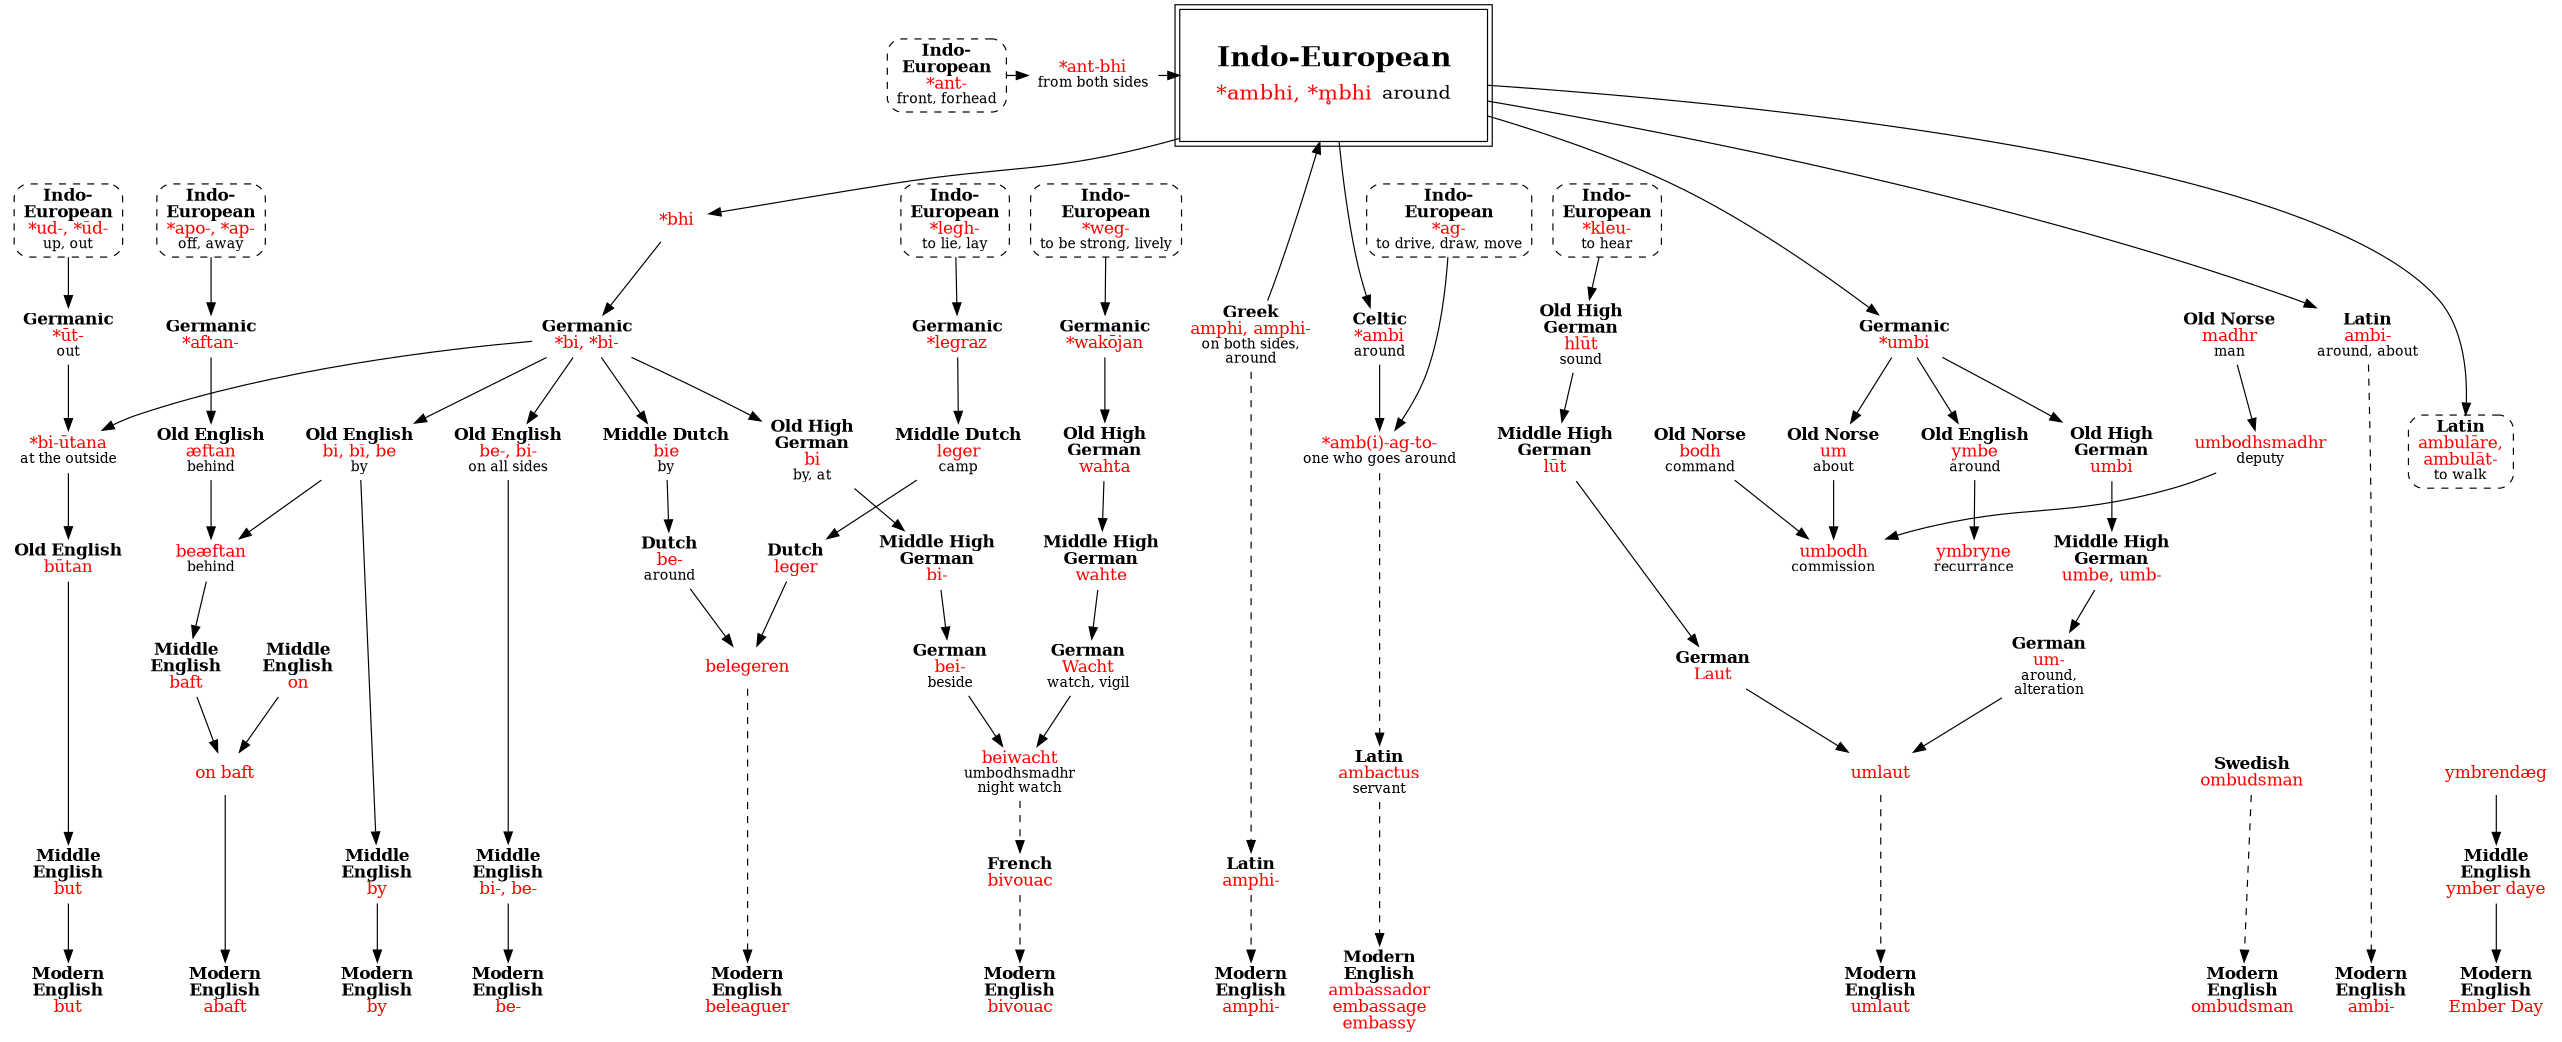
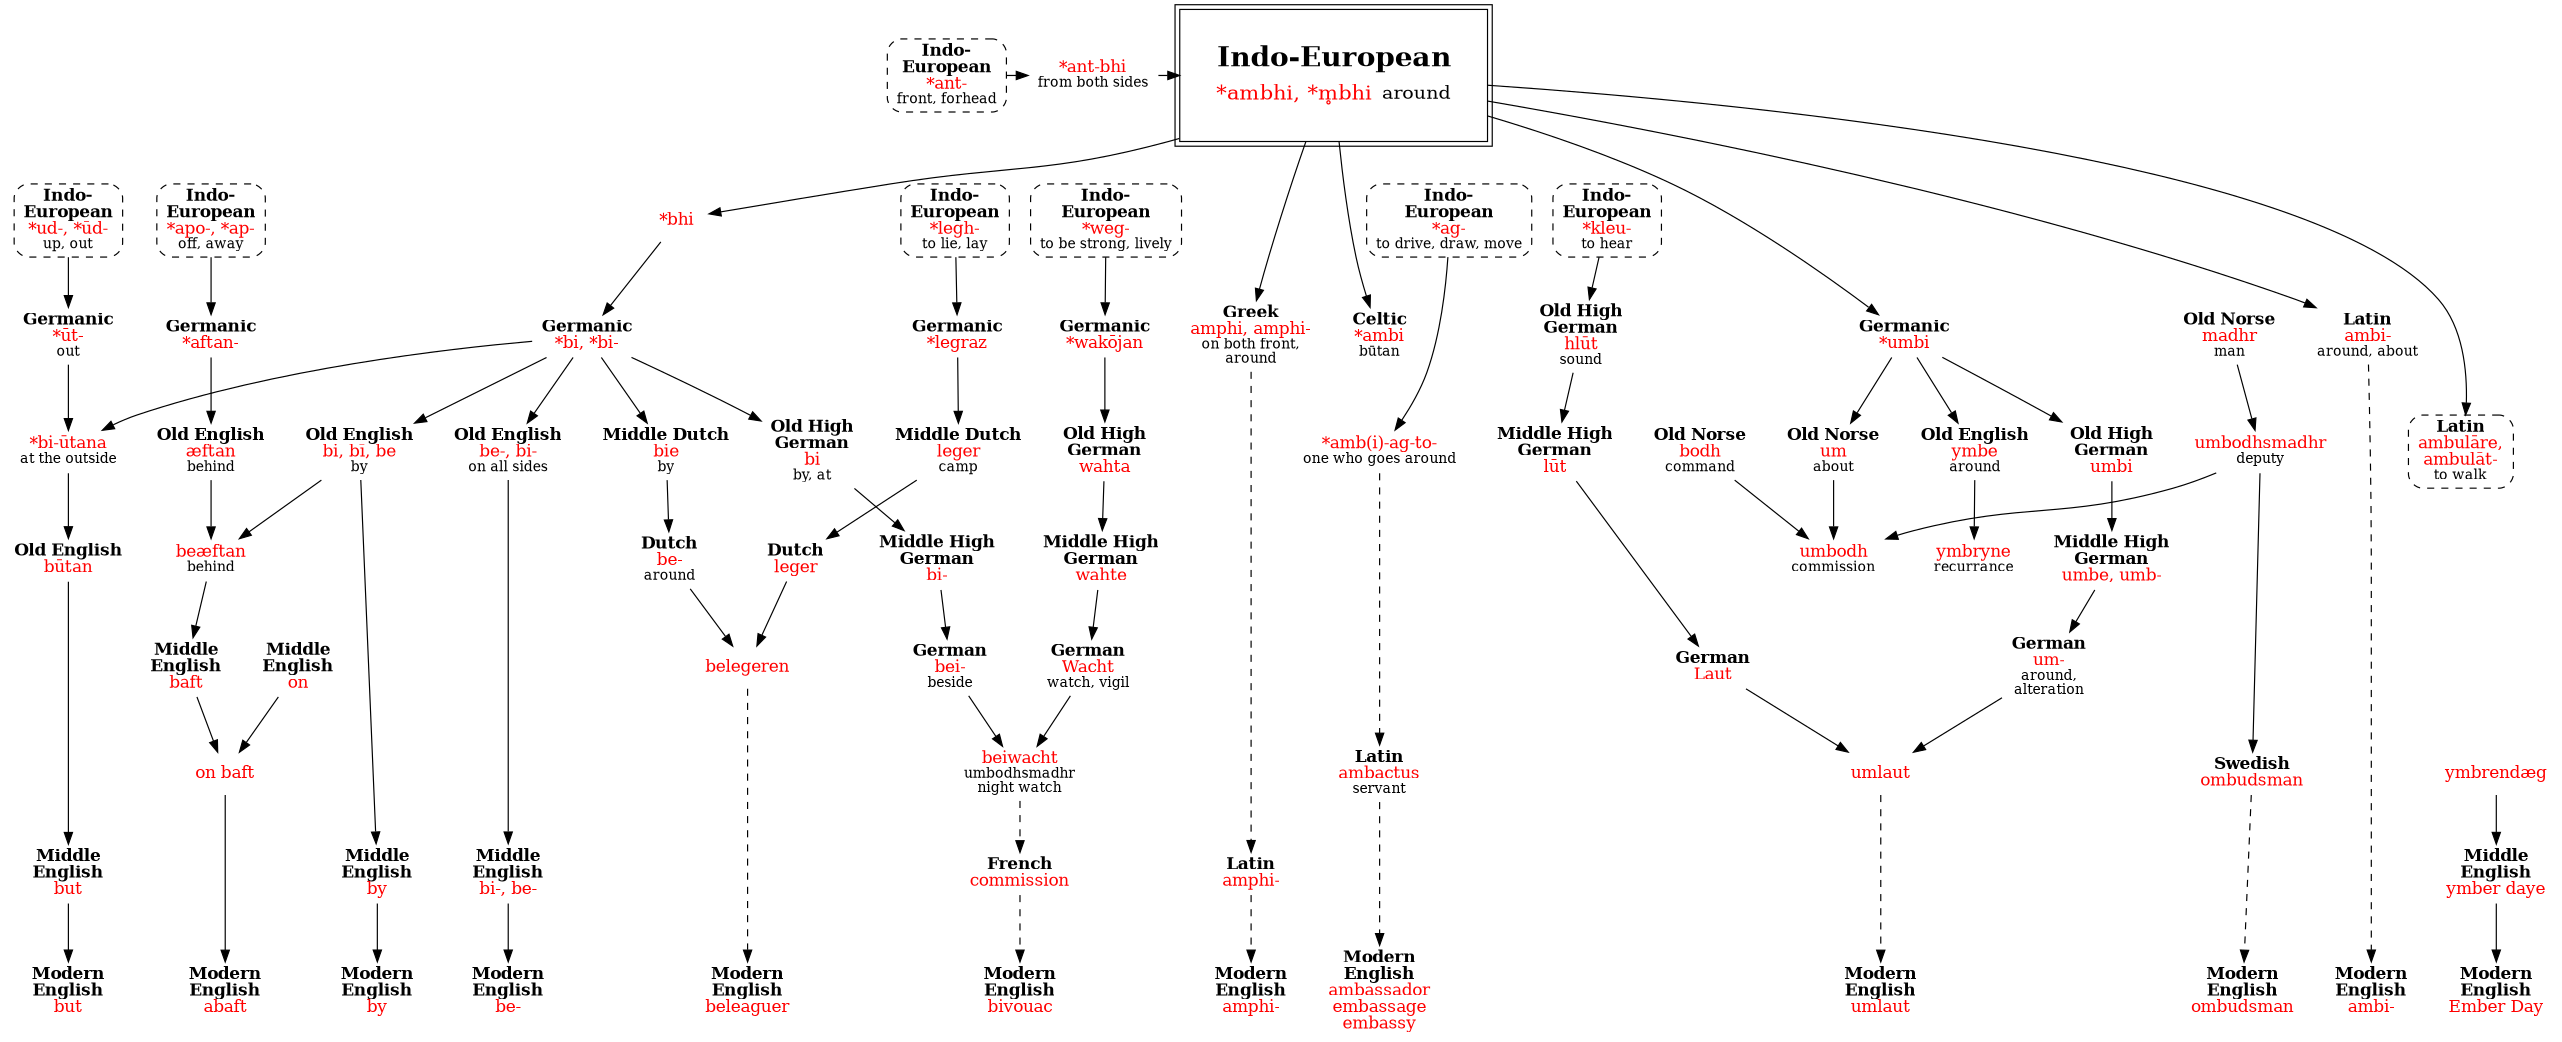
  strict digraph {
    node [shape=none]
    n1 [label=<<table border="0"><tr><td colspan="2"><font point-size="24"><b>Indo-European</b></font></td></tr><tr><td><font point-size="18" color="red">*ambhi, *m̥bhi</font></td><td><font point-size="16">around</font></td></tr></table>> margin=.3 peripheries=2 shape=box]
    n2 [label=<<b>Indo-<br/>European</b><br/><font color="red">*ant-</font><br/><font point-size="12">front, forhead</font>> shape=box style="dashed,rounded"]
    n3 [label=<<font color="red">*ant-bhi</font><br/><font point-size="12">from both sides</font>>]
    n4 [label=<<b>Modern<br/>English</b><br/><font color="red">by</font>>]
    n5 [label=<<b>Modern<br/>English</b><br/><font color="red">but</font>>]
    n6 [label=<<b>Modern<br/>English</b><br/><font color="red">abaft</font>>]
    n7 [label=<<b>Modern<br/>English</b><br/><font color="red">be-</font>>]
    n8 [label=<<b>Modern<br/>English</b><br/><font color="red">beleaguer</font>>]
    n9 [label=<<b>Modern<br/>English</b><br/><font color="red">bivouac</font>>]
    n10 [label=<<b>Modern<br/>English</b><br/><font color="red">Ember Day</font>>]
    n11 [label=<<b>Modern<br/>English</b><br/><font color="red">ombudsman</font>>]
    n12 [label=<<b>Modern<br/>English</b><br/><font color="red">umlaut</font>>]
    n13 [label=<<b>Modern<br/>English</b><br/><font color="red">ambi-</font>>]
    n14 [label=<<b>Modern<br/>English</b><br/><font color="red">amphi-</font>>]
    n15 [label=<<b>Modern<br/>English</b><br/><font color="red">ambassador<br/>embassage<br/>embassy</font>>]
    n16 [label=<<font color="red">*bhi</font>>]
    n17 [label=<<b>Indo-<br/>European</b><br/><font color="red">*ud-, *ūd-</font><br/><font point-size="12">up, out</font>> shape=box style="dashed,rounded"]
    n18 [label=<<b>Indo-<br/>European</b><br/><font color="red">*apo-, *ap-</font><br/><font point-size="12">off, away</font>> shape=box style="dashed,rounded"]
    n19 [label=<<b>Indo-<br/>European</b><br/><font color="red">*legh-</font><br/><font point-size="12">to lie, lay</font>> shape=box style="dashed,rounded"]
    n20 [label=<<b>Indo-<br/>European</b><br/><font color="red">*kleu-</font><br/><font point-size="12">to hear</font>> shape=box style="dashed,rounded"]
    n21 [label=<<b>Indo-<br/>European</b><br/><font color="red">*ag-</font><br/><font point-size="12">to drive, draw, move</font>> shape=box style="dashed,rounded"]
    n22 [label=<<b>Germanic</b><br/><font color="red">*bi, *bi-</font>>]
    n23 [label=<<b>Germanic</b><br/><font color="red">*ūt-</font><br/><font point-size="12">out</font>>]
    n24 [label=<<b>Germanic</b><br/><font color="red">*aftan-</font>>]
-   n25 [label=<<b>Greek</b><br/><font color="red">amphi, amphi-</font><br/><font point-size="12">on both sides,<br/>around</font>>]
-   n26 [label=<<b>Celtic</b><br/><font color="red">*ambi</font><br/><font point-size="12">around</font>>]
+   n25 [label=<<b>Greek</b><br/><font color="red">amphi, amphi-</font><br/><font point-size="12">on both front,<br/>around</font>>]
+   n26 [label=<<b>Celtic</b><br/><font color="red">*ambi</font><br/><font point-size="12">būtan</font>>]
    n27 [label=<<b>Germanic</b><br/><font color="red">*umbi</font>>]
    n28 [label=<<b>Latin</b><br/><font color="red">ambi-</font><br/><font point-size="12">around, about</font>>]
    n29 [label=<<b>Germanic</b><br/><font color="red">*legraz</font>>]
    n30 [label=<<b>Latin</b><br/><font color="red">ambulāre,<br/>ambulāt-</font><br/><font point-size="12">to walk</font>> shape=box style="dashed,rounded"]
    n31 [label=<<font color="red">*amb(i)-ag-to-</font><br/><font point-size="12">one who goes around</font>>]
    n32 [label=<<b>Old High<br/>German</b><br/><font color="red">hlūt</font><br/><font point-size="12">sound</font>>]
    n33 [label=<<b>Old English</b><br/><font color="red">bi, bī, be</font><br/><font point-size="12">by</font>>]
    n34 [label=<<font color="red">*bi-ūtana</font><br/><font point-size="12">at the outside</font>>]
    n35 [label=<<b>Old English</b><br/><font color="red">be-, bi-</font><br/><font point-size="12">on all sides</font>>]
    n36 [label=<<b>Middle Dutch</b><br/><font color="red">bie</font><br/><font point-size="12">by</font>>]
    n37 [label=<<b>Old High<br/>German</b><br/><font color="red">bi</font><br/><font point-size="12">by, at</font>>]
    n38 [label=<<b>Old English</b><br/><font color="red">æftan</font><br/><font point-size="12">behind</font>>]
    n39 [label=<<b>Latin</b><br/><font color="red">amphi-</font>>]
    n40 [label=<<b>Old English</b><br/><font color="red">ymbe</font><br/><font point-size="12">around</font>>]
    n41 [label=<<b>Old Norse</b><br/><font color="red">um</font><br/><font point-size="12">about</font>>]
    n42 [label=<<b>Old High<br/>German</b><br/><font color="red">umbi</font>>]
    n43 [label=<<b>Middle Dutch</b><br/><font color="red">leger</font><br/><font point-size="12">camp</font>>]
    n44 [label=<<b>Latin</b><br/><font color="red">ambactus</font><br/><font point-size="12">servant</font>>]
    n45 [label=<<b>Middle<br/>English</b><br/><font color="red">by</font>>]
    n46 [label=<<font color="red">beæftan</font><br/><font point-size="12">behind</font>>]
    n47 [label=<<b>Old English</b><br/><font color="red">būtan</font>>]
    n48 [label=<<b>Middle<br/>English</b><br/><font color="red">bi-, be-</font>>]
    n49 [label=<<b>Dutch</b><br/><font color="red">be-</font><br/><font point-size="12">around</font>>]
    n50 [label=<<b>Middle High<br/>German</b><br/><font color="red">bi-</font>>]
    n51 [label=<<b>Middle<br/>English</b><br/><font color="red">baft</font>>]
    n52 [label=<<b>Middle<br/>English</b><br/><font color="red">but</font>>]
    n53 [label=<<font color="red">on baft</font>>]
    n54 [label=<<b>Middle<br/>English</b><br/><font color="red">on</font>>]
    n55 [label=<<font color="red">belegeren</font>>]
    n56 [label=<<b>Dutch</b><br/><font color="red">leger</font>>]
    n57 [label=<<b>Indo-<br/>European</b><br/><font color="red">*weg-</font><br/><font point-size="12">to be strong, lively</font>> shape=box style="dashed,rounded"]
    n58 [label=<<b>Germanic</b><br/><font color="red">*wakōjan</font>>]
    n59 [label=<<b>Old High<br/>German</b><br/><font color="red">wahta</font>>]
    n60 [label=<<b>Middle High<br/>German</b><br/><font color="red">wahte</font>>]
    n61 [label=<<b>German</b><br/><font color="red">Wacht</font><br/><font point-size="12">watch, vigil</font>>]
    n62 [label=<<font color="red">beiwacht</font><br/><font point-size="12">umbodhsmadhr<br/>night watch</font>>]
-   n63 [label=<<b>French</b><br/><font color="red">bivouac</font>>]
+   n63 [label=<<b>French</b><br/><font color="red">commission</font>>]
    n64 [label=<<b>German</b><br/><font color="red">bei-</font><br/><font point-size="12">beside</font>>]
    n65 [label=<<font color="red">ymbryne</font><br/><font point-size="12">recurrance</font>>]
    n66 [label=<<font color="red">umbodh</font><br/><font point-size="12">commission</font>>]
    n67 [label=<<b>Middle High<br/>German</b><br/><font color="red">umbe, umb-</font>>]
    n68 [label=<<font color="red">ymbrendæg</font>>]
    n69 [label=<<b>Middle<br/>English</b><br/><font color="red">ymber daye</font>>]
    n70 [label=<<b>Old Norse</b><br/><font color="red">bodh</font><br/><font point-size="12">command</font>>]
    n71 [label=<<b>Old Norse</b><br/><font color="red">madhr</font><br/><font point-size="12">man</font>>]
    n72 [label=<<font color="red">umbodhsmadhr</font><br/><font point-size="12">deputy</font>>]
    n73 [label=<<b>Swedish</b><br/><font color="red">ombudsman</font>>]
    n74 [label=<<b>German</b><br/><font color="red">um-</font><br/><font point-size="12">around,<br/>alteration</font>>]
    n75 [label=<<font color="red">umlaut</font>>]
    n76 [label=<<b>Middle High<br/>German</b><br/><font color="red">lūt</font>>]
    n77 [label=<<b>German</b><br/><font color="red">Laut</font>>]
    subgraph sub_1 {
      rank=min
      n1
      n2
      n3
    }
    subgraph sub_2 {
      rank=sink
      n4
      n5
      n6
      n7
      n8
      n9
      n10
      n11
      n12
      n13
      n14
      n15
    }
    subgraph sub_3 {
      rank=same
      n16
      n17
      n18
      n19
      n20
      n21
    }
    subgraph sub_4 {
      rank=same
      n22
      n23
      n24
      n25
      n26
    }
    subgraph sub_5 {
      rank=same
      n27
      n28
    }
    subgraph sub_6 {
      rank=same
      n22
      n23
      n24
      n25
      n26
      n27
      n28
      n29
    }
    subgraph sub_7 {
      rank=same
      n30
      n31
    }
    n1 -> n16
-   n25 -> n1
+   n1 -> n25
    n1 -> n26
    n1 -> n27
    n1 -> n28
    n1 -> n30
    n2 -> n3
    n3 -> n1
    n16 -> n22
    n17 -> n23
    n18 -> n24
    n19 -> n29
    n20 -> n32
    n21 -> n31
    n22 -> n33
    n22 -> n34
    n22 -> n35
    n22 -> n36
    n22 -> n37
    n23 -> n34
    n24 -> n38
    n25 -> n39 [style=dashed]
-   n26 -> n31
    n27 -> n40
    n27 -> n41
    n27 -> n42
    n28 -> n13 [style=dashed]
    n29 -> n43
    n31 -> n44 [style=dashed]
    n32 -> n76
    n33 -> n45
    n33 -> n46
    n34 -> n47
    n35 -> n48
    n36 -> n49
    n37 -> n50
    n38 -> n46
    n39 -> n14 [style=dashed]
    n40 -> n65
    n41 -> n66
    n42 -> n67
    n43 -> n56
    n44 -> n15 [style=dashed]
    n45 -> n4
    n46 -> n51
    n47 -> n52
    n48 -> n7
    n49 -> n55
    n50 -> n64
    n51 -> n53
    n52 -> n5
    n53 -> n6
    n54 -> n53
    n55 -> n8 [style=dashed]
    n56 -> n55
    n57 -> n58
    n58 -> n59
    n59 -> n60
    n60 -> n61
    n61 -> n62
    n62 -> n63 [style=dashed]
    n63 -> n9 [style=dashed]
    n64 -> n62
    n67 -> n74
    n68 -> n69
    n69 -> n10
    n70 -> n66
    n71 -> n72
    n72 -> n66
+   n72 -> n73
    n73 -> n11 [style=dashed]
    n74 -> n75
    n75 -> n12 [style=dashed]
    n76 -> n77
    n77 -> n75
  }
